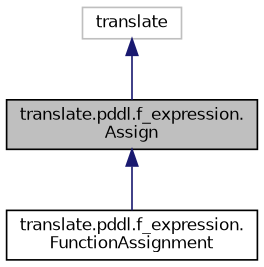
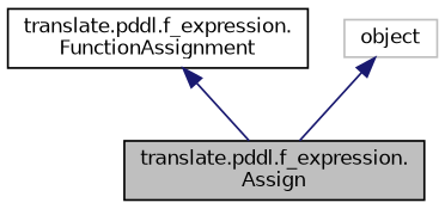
  digraph {
    node [color=black fillcolor=white fontname=Helvetica fontsize=10 shape=record style=filled]
    edge [color=midnightblue dir=back fontname=Helvetica fontsize=10 labelfontname=Helvetica labelfontsize=10 style=solid]
    n1 [fillcolor=grey75 fontcolor=black height=0.2 label="translate.pddl.f_expression.\lAssign" width=0.4]
    n2 [height=0.2 label="translate.pddl.f_expression.\lFunctionAssignment" width=0.4]
-   n3 [color=grey75 height=0.2 label=translate width=0.4]
-   n1 -> n2
+   n3 [color=grey75 height=0.2 label=object width=0.4]
+   n2 -> n1
    n3 -> n1
  }
